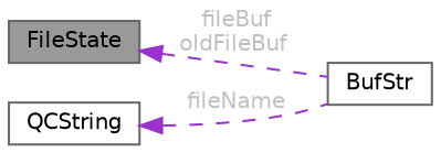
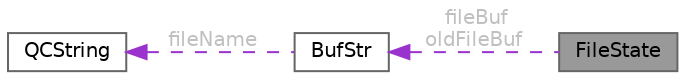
  digraph {
    rankdir=LR
    node [color=gray40 fillcolor=white fontname=Helvetica fontsize=10 shape=box style=filled]
    edge [color=darkorchid3 dir=back fontcolor=grey fontname=Helvetica fontsize=10 labelfontname=Helvetica labelfontsize=10 style=dashed]
    n1 [fillcolor=grey60 fontcolor=black height=0.2 label=FileState width=0.4]
    n2 [height=0.2 label=BufStr width=0.4]
    n3 [height=0.2 label=QCString width=0.4]
-   n1 -> n2 [label=" fileBuf\noldFileBuf"]
+   n2 -> n1 [label=" fileBuf\noldFileBuf"]
    n3 -> n2 [label=" fileName"]
  }
